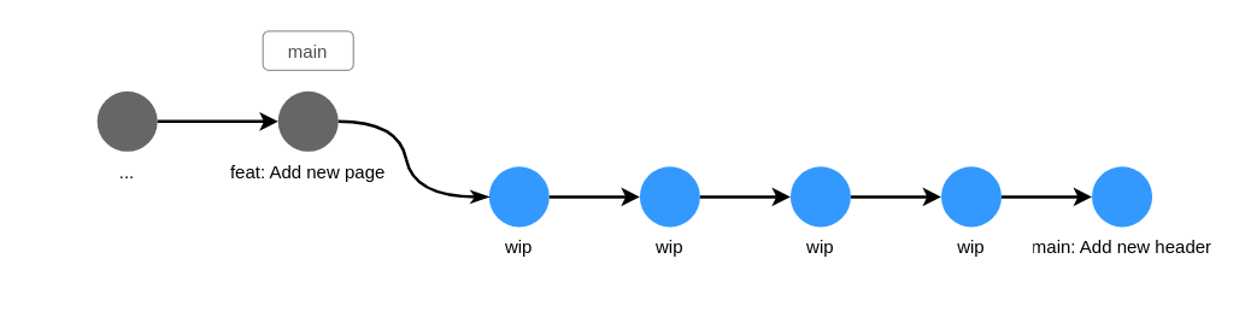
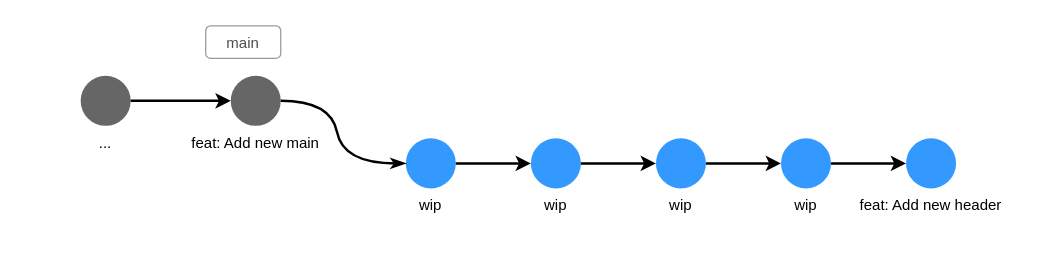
  <mxCell id="0" />
  <mxCell id="1" parent="0" />
  <mxCell id="2" value="" style="ellipse;whiteSpace=wrap;html=1;aspect=fixed;strokeWidth=5;strokeColor=none;fillColor=#666666;" vertex="1" parent="1"><mxGeometry x="64" y="60" width="40" height="40" as="geometry" /></mxCell>
  <mxCell id="3" value="" style="ellipse;whiteSpace=wrap;html=1;aspect=fixed;strokeWidth=5;strokeColor=none;fillColor=#666666;" vertex="1" parent="1"><mxGeometry x="184" y="60" width="40" height="40" as="geometry" /></mxCell>
  <mxCell id="4" value="" style="ellipse;whiteSpace=wrap;html=1;aspect=fixed;strokeWidth=5;strokeColor=none;fillColor=#3399FF;" vertex="1" parent="1"><mxGeometry x="424" y="110" width="40" height="40" as="geometry" /></mxCell>
  <mxCell id="5" value="" style="ellipse;whiteSpace=wrap;html=1;aspect=fixed;strokeWidth=5;strokeColor=none;fillColor=#3399FF;" vertex="1" parent="1"><mxGeometry x="324" y="110" width="40" height="40" as="geometry" /></mxCell>
  <mxCell id="6" value="" style="ellipse;whiteSpace=wrap;html=1;aspect=fixed;strokeWidth=5;strokeColor=none;fillColor=#3399FF;" vertex="1" parent="1"><mxGeometry x="524" y="110" width="40" height="40" as="geometry" /></mxCell>
  <mxCell id="7" value="" style="ellipse;whiteSpace=wrap;html=1;aspect=fixed;strokeWidth=5;strokeColor=none;fillColor=#3399FF;" vertex="1" parent="1"><mxGeometry x="624" y="110" width="40" height="40" as="geometry" /></mxCell>
  <mxCell id="8" value="" style="ellipse;whiteSpace=wrap;html=1;aspect=fixed;strokeWidth=5;strokeColor=none;fillColor=#3399FF;" vertex="1" parent="1"><mxGeometry x="724" y="110" width="40" height="40" as="geometry" /></mxCell>
  <mxCell id="9" value="" style="curved=1;endArrow=classicThin;html=1;exitX=1;exitY=0.5;exitDx=0;exitDy=0;entryX=0;entryY=0.5;entryDx=0;entryDy=0;strokeWidth=2;endFill=1;" edge="1" parent="1" source="3" target="5"><mxGeometry width="50" height="50" relative="1" as="geometry"><mxPoint x="414" y="220" as="sourcePoint" /><mxPoint x="464" y="170" as="targetPoint" /><Array as="points"><mxPoint x="264" y="80" /><mxPoint x="274" y="130" /></Array></mxGeometry></mxCell>
  <mxCell id="10" value="" style="endArrow=classic;html=1;strokeWidth=2;exitX=1;exitY=0.5;exitDx=0;exitDy=0;entryX=0;entryY=0.5;entryDx=0;entryDy=0;" edge="1" parent="1" source="2" target="3"><mxGeometry width="50" height="50" relative="1" as="geometry"><mxPoint x="414" y="220" as="sourcePoint" /><mxPoint x="464" y="170" as="targetPoint" /></mxGeometry></mxCell>
  <mxCell id="11" value="" style="endArrow=classic;html=1;strokeWidth=2;exitX=1;exitY=0.5;exitDx=0;exitDy=0;entryX=0;entryY=0.5;entryDx=0;entryDy=0;" edge="1" parent="1" source="5" target="4"><mxGeometry width="50" height="50" relative="1" as="geometry"><mxPoint x="414" y="220" as="sourcePoint" /><mxPoint x="464" y="170" as="targetPoint" /></mxGeometry></mxCell>
  <mxCell id="12" value="" style="endArrow=classic;html=1;strokeWidth=2;exitX=1;exitY=0.5;exitDx=0;exitDy=0;entryX=0;entryY=0.5;entryDx=0;entryDy=0;" edge="1" parent="1" source="4" target="6"><mxGeometry width="50" height="50" relative="1" as="geometry"><mxPoint x="414" y="220" as="sourcePoint" /><mxPoint x="464" y="170" as="targetPoint" /></mxGeometry></mxCell>
  <mxCell id="13" value="" style="endArrow=classic;html=1;strokeWidth=2;exitX=1;exitY=0.5;exitDx=0;exitDy=0;entryX=0;entryY=0.5;entryDx=0;entryDy=0;" edge="1" parent="1" source="6" target="7"><mxGeometry width="50" height="50" relative="1" as="geometry"><mxPoint x="414" y="220" as="sourcePoint" /><mxPoint x="464" y="170" as="targetPoint" /></mxGeometry></mxCell>
  <mxCell id="14" value="" style="endArrow=classic;html=1;strokeWidth=2;exitX=1;exitY=0.5;exitDx=0;exitDy=0;entryX=0;entryY=0.5;entryDx=0;entryDy=0;" edge="1" parent="1" source="7" target="8"><mxGeometry width="50" height="50" relative="1" as="geometry"><mxPoint x="414" y="220" as="sourcePoint" /><mxPoint x="464" y="170" as="targetPoint" /></mxGeometry></mxCell>
  <mxCell id="15" value="wip" style="text;fillColor=none;align=center;verticalAlign=top;spacingLeft=4;spacingRight=4;overflow=hidden;rotatable=0;points=[[0,0.5],[1,0.5]];portConstraint=eastwest;rounded=0;strokeWidth=1;" vertex="1" parent="1"><mxGeometry x="297.75" y="150" width="92.5" height="26" as="geometry" /></mxCell>
  <mxCell id="16" value="wip" style="text;fillColor=none;align=center;verticalAlign=top;spacingLeft=4;spacingRight=4;overflow=hidden;rotatable=0;points=[[0,0.5],[1,0.5]];portConstraint=eastwest;rounded=0;strokeWidth=1;" vertex="1" parent="1"><mxGeometry x="397.75" y="150" width="92.5" height="26" as="geometry" /></mxCell>
  <mxCell id="17" value="wip" style="text;fillColor=none;align=center;verticalAlign=top;spacingLeft=4;spacingRight=4;overflow=hidden;rotatable=0;points=[[0,0.5],[1,0.5]];portConstraint=eastwest;rounded=0;strokeWidth=1;" vertex="1" parent="1"><mxGeometry x="497.75" y="150" width="92.5" height="26" as="geometry" /></mxCell>
  <mxCell id="18" value="wip" style="text;fillColor=none;align=center;verticalAlign=top;spacingLeft=4;spacingRight=4;overflow=hidden;rotatable=0;points=[[0,0.5],[1,0.5]];portConstraint=eastwest;rounded=0;strokeWidth=1;" vertex="1" parent="1"><mxGeometry x="597.75" y="150" width="92.5" height="26" as="geometry" /></mxCell>
- <mxCell id="19" value="main: Add new header" style="text;fillColor=none;align=center;verticalAlign=top;spacingLeft=4;spacingRight=4;overflow=hidden;rotatable=0;points=[[0,0.5],[1,0.5]];portConstraint=eastwest;rounded=0;strokeWidth=1;" vertex="1" parent="1"><mxGeometry x="680.88" y="150" width="126.25" height="50" as="geometry" /></mxCell>
- <mxCell id="20" value="feat: Add new page" style="text;fillColor=none;align=center;verticalAlign=top;spacingLeft=4;spacingRight=4;overflow=hidden;rotatable=0;points=[[0,0.5],[1,0.5]];portConstraint=eastwest;rounded=0;strokeWidth=1;" vertex="1" parent="1"><mxGeometry x="140.87" y="100" width="126.25" height="50" as="geometry" /></mxCell>
+ <mxCell id="19" value="feat: Add new header" style="text;fillColor=none;align=center;verticalAlign=top;spacingLeft=4;spacingRight=4;overflow=hidden;rotatable=0;points=[[0,0.5],[1,0.5]];portConstraint=eastwest;rounded=0;strokeWidth=1;" vertex="1" parent="1"><mxGeometry x="680.88" y="150" width="126.25" height="50" as="geometry" /></mxCell>
+ <mxCell id="20" value="feat: Add new main" style="text;fillColor=none;align=center;verticalAlign=top;spacingLeft=4;spacingRight=4;overflow=hidden;rotatable=0;points=[[0,0.5],[1,0.5]];portConstraint=eastwest;rounded=0;strokeWidth=1;" vertex="1" parent="1"><mxGeometry x="140.87" y="100" width="126.25" height="50" as="geometry" /></mxCell>
  <mxCell id="21" value="..." style="text;fillColor=none;align=center;verticalAlign=top;spacingLeft=4;spacingRight=4;overflow=hidden;rotatable=0;points=[[0,0.5],[1,0.5]];portConstraint=eastwest;rounded=0;strokeWidth=1;" vertex="1" parent="1"><mxGeometry x="20.88" y="100" width="126.25" height="50" as="geometry" /></mxCell>
- <mxCell id="22" value="main" style="text;fillColor=none;align=center;verticalAlign=top;spacingLeft=4;spacingRight=4;overflow=hidden;rotatable=0;points=[[0,0.5],[1,0.5]];portConstraint=eastwest;rounded=1;strokeWidth=1;strokeColor=#999999;fontColor=#4D4D4D;" vertex="1" parent="1"><mxGeometry x="174" y="20" width="60" height="26" as="geometry" /></mxCell>
+ <mxCell id="22" value="main" style="text;fillColor=none;align=center;verticalAlign=top;spacingLeft=4;spacingRight=4;overflow=hidden;rotatable=0;points=[[0,0.5],[1,0.5]];portConstraint=eastwest;rounded=1;strokeWidth=1;strokeColor=#999999;fontColor=#4D4D4D;" vertex="1" parent="1"><mxGeometry x="164" y="20" width="60" height="26" as="geometry" /></mxCell>
